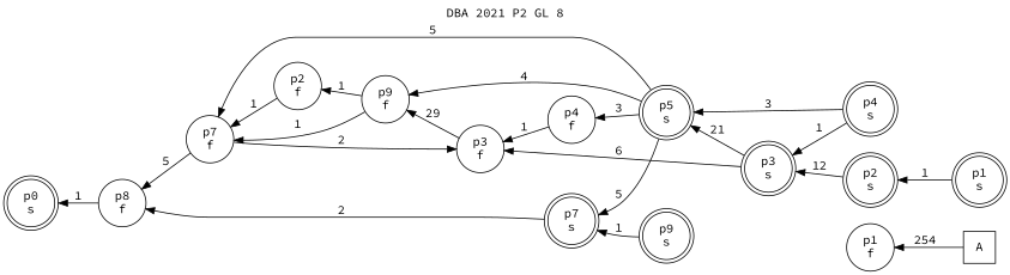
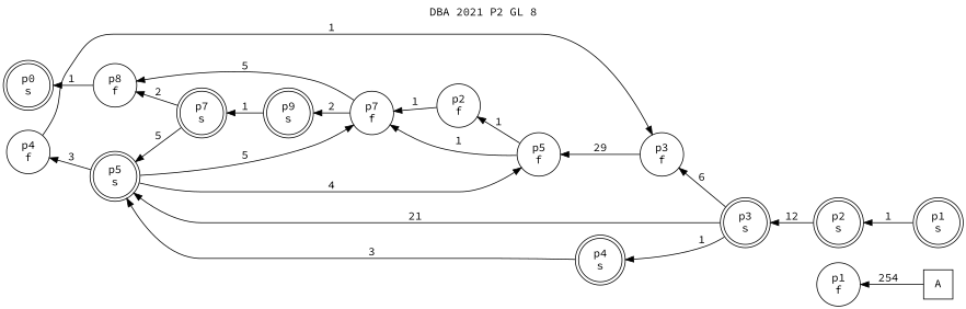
  digraph {
    fontname="Source Code Pro"
    label=" DBA 2021 P2 GL 8 "
    labelloc=tl
    rankdir=RL
    node [fontname="Source Code Pro" shape=doublecircle]
    edge [fontname="Source Code Pro"]
    n1 [label=A shape=square]
    n2 [label="p1\nf" shape=circle]
    n3 [label="p1\ns"]
    n4 [label="p2\ns"]
    n5 [label="p3\ns"]
    n6 [label="p3\nf" shape=circle]
    n7 [label="p4\ns"]
    n8 [label="p5\ns"]
-   n9 [label="p9\nf" shape=circle]
+   n9 [label="p5\nf" shape=circle]
    n10 [label="p4\nf" shape=circle]
    n11 [label="p7\nf" shape=circle]
    n12 [label="p7\ns"]
    n13 [label="p2\nf" shape=circle]
    n14 [label="p8\nf" shape=circle]
    n15 [label="p9\ns"]
    n16 [label="p0\ns"]
    n1 -> n2 [label=254]
    n3 -> n4 [label=1]
    n4 -> n5 [label=12]
    n5 -> n6 [label=6]
-   n7 -> n5 [label=1]
+   n5 -> n7 [label=1]
    n5 -> n8 [label=21]
    n6 -> n9 [label=29]
    n7 -> n8 [label=3]
    n8 -> n9 [label=4]
    n8 -> n10 [label=3]
    n8 -> n11 [label=5]
-   n8 -> n12 [label=5]
+   n12 -> n8 [label=5]
    n9 -> n11 [label=1]
    n9 -> n13 [label=1]
    n10 -> n6 [label=1]
    n11 -> n14 [label=5]
-   n11 -> n6 [label=2]
+   n11 -> n15 [label=2]
    n12 -> n14 [label=2]
    n13 -> n11 [label=1]
    n14 -> n16 [label=1]
    n15 -> n12 [label=1]
  }
